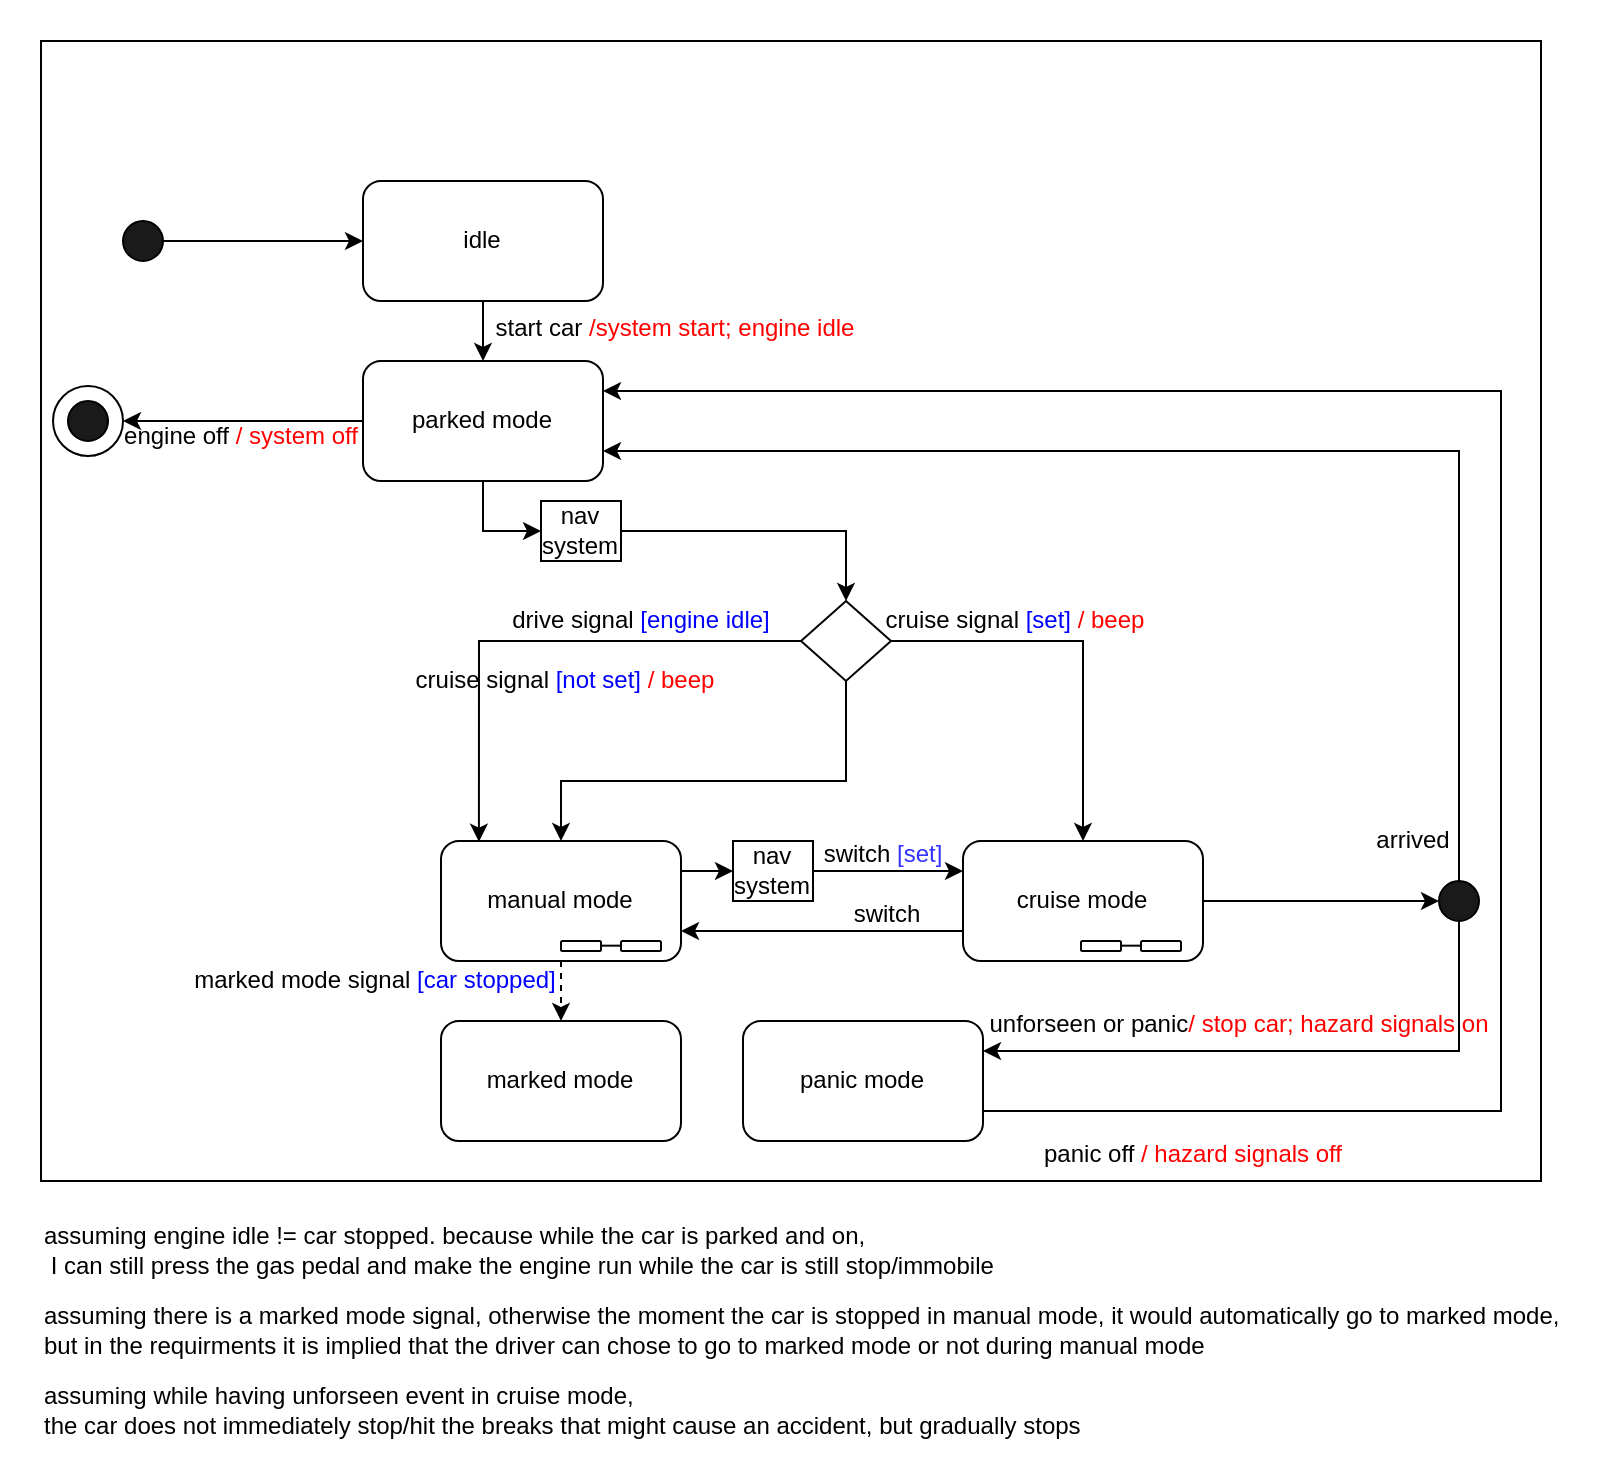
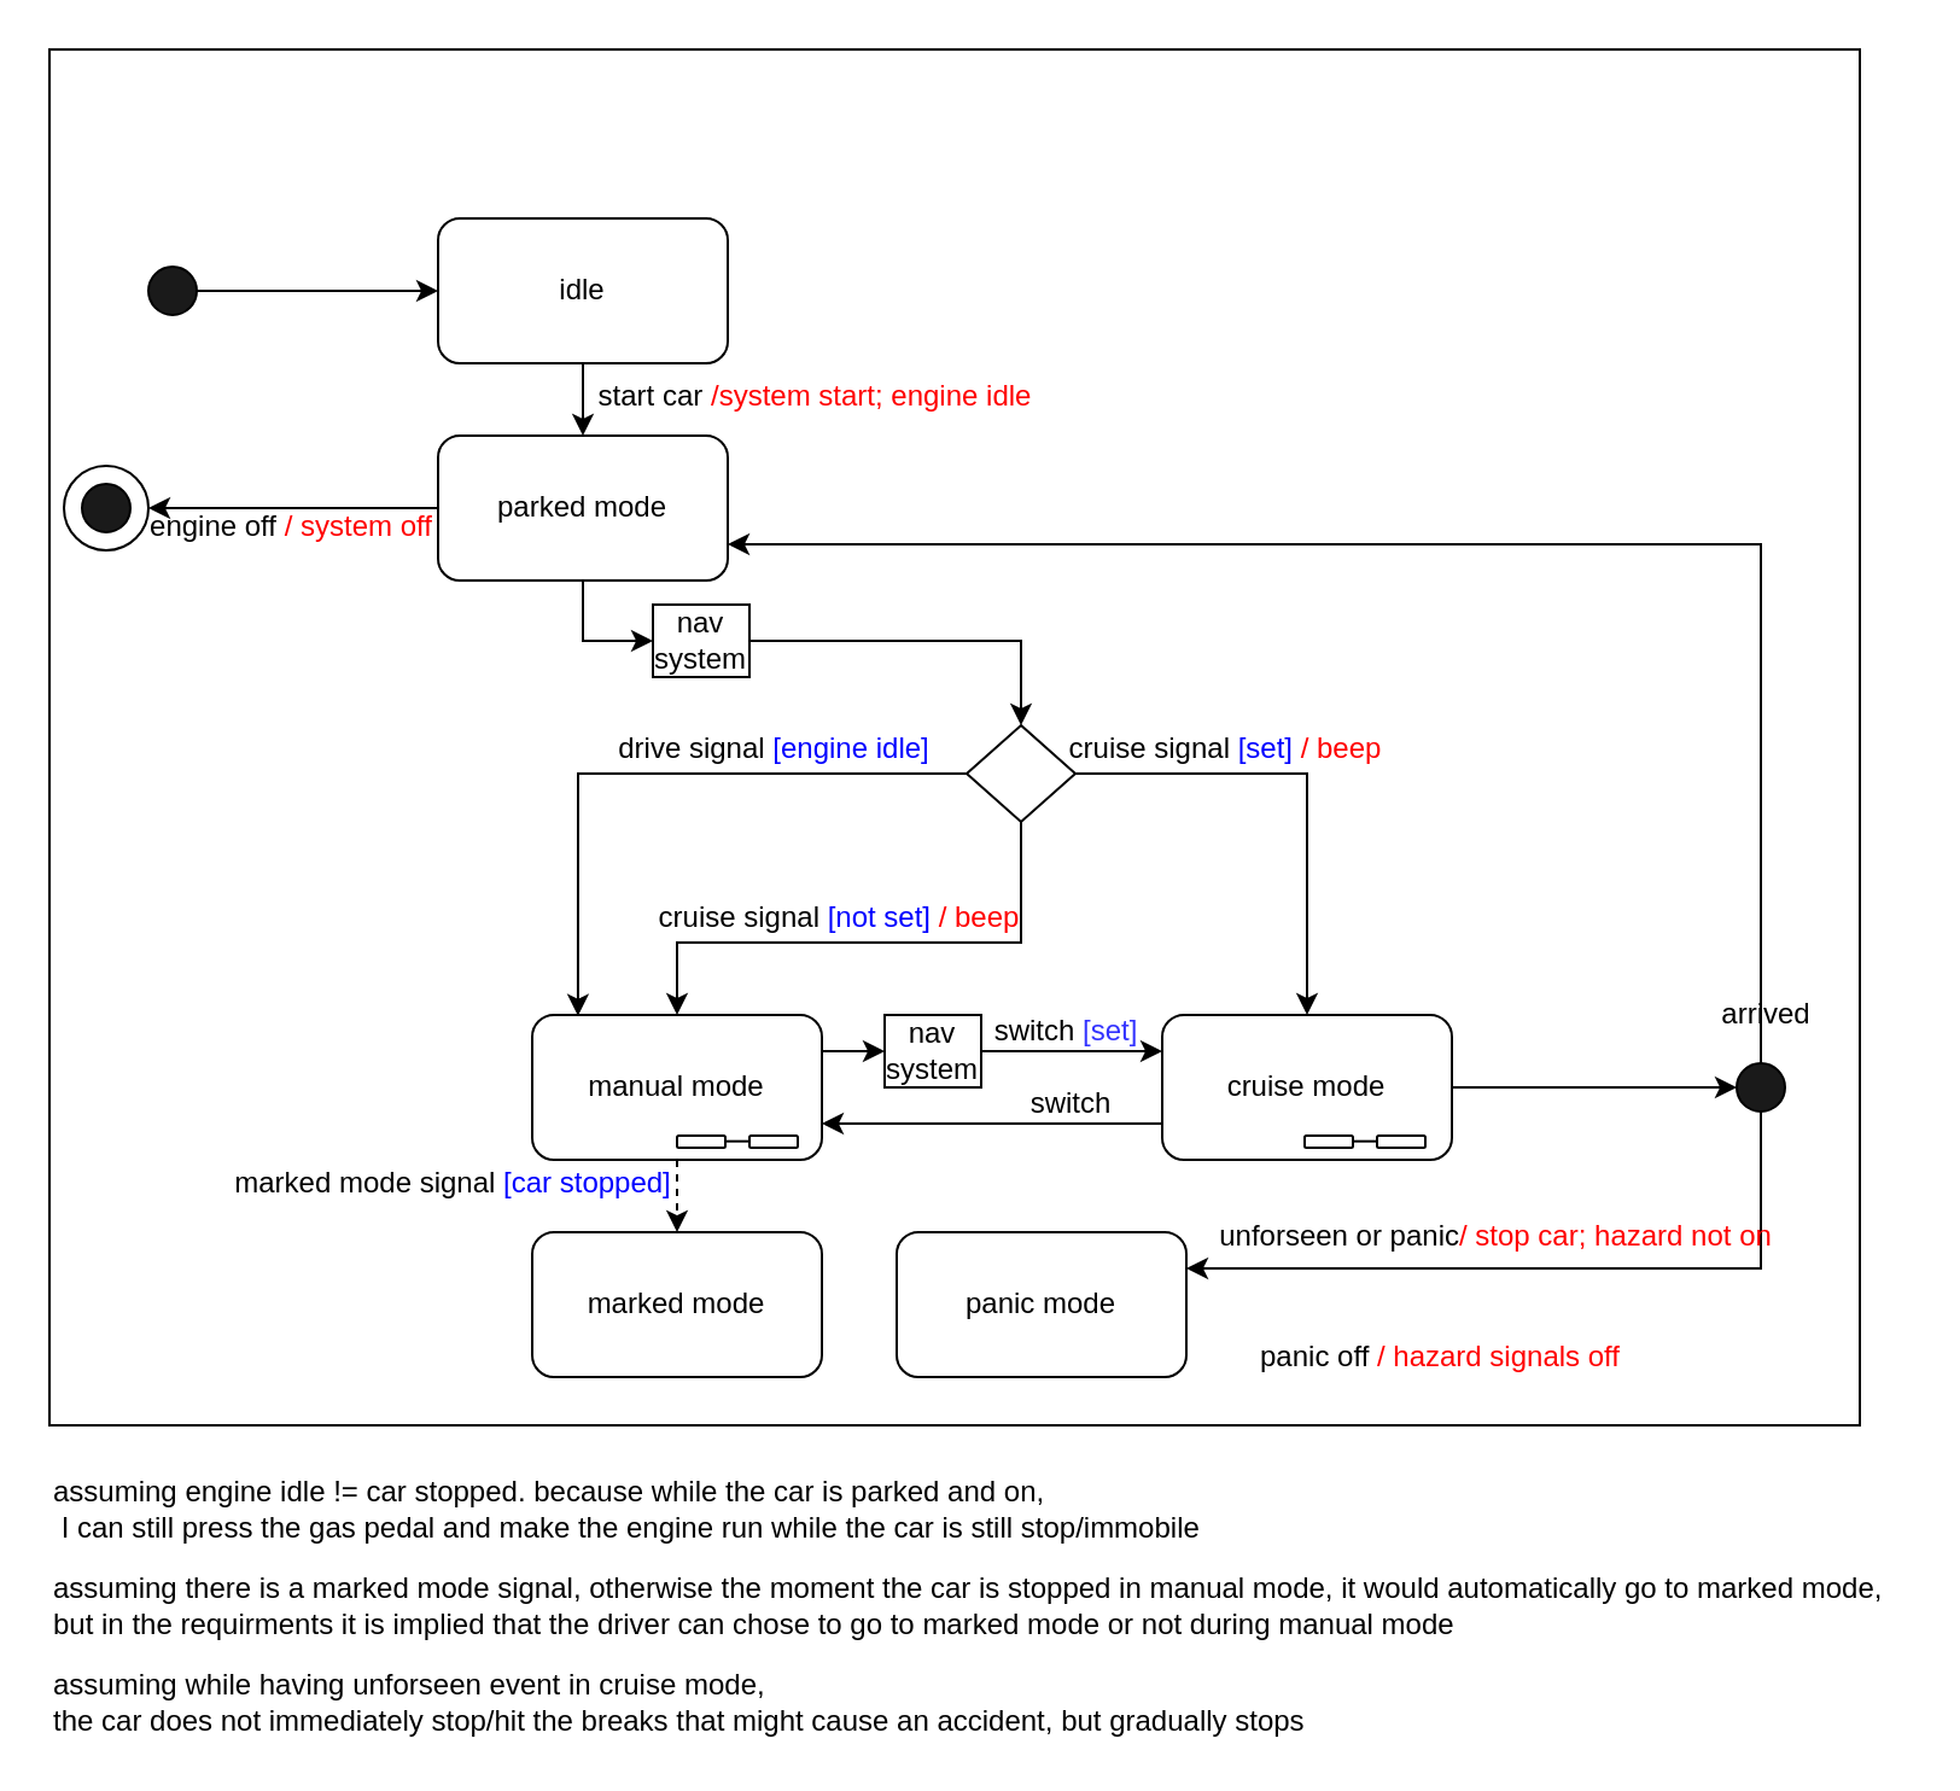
  <mxCell id="0" />
  <mxCell id="1" parent="0" />
  <mxCell id="2" value="" style="rounded=0;whiteSpace=wrap;html=1;" parent="1" vertex="1"><mxGeometry x="20" y="20" width="750" height="570" as="geometry" /></mxCell>
  <mxCell id="3" style="edgeStyle=orthogonalEdgeStyle;rounded=0;orthogonalLoop=1;jettySize=auto;html=1;exitX=1;exitY=0.5;exitDx=0;exitDy=0;entryX=0;entryY=0.5;entryDx=0;entryDy=0;" parent="1" source="4" target="6" edge="1"><mxGeometry relative="1" as="geometry" /></mxCell>
  <mxCell id="4" value="" style="ellipse;whiteSpace=wrap;html=1;aspect=fixed;fillColor=#1A1A1A;" parent="1" vertex="1"><mxGeometry x="61" y="110" width="20" height="20" as="geometry" /></mxCell>
  <mxCell id="5" style="edgeStyle=orthogonalEdgeStyle;rounded=0;orthogonalLoop=1;jettySize=auto;html=1;exitX=0.5;exitY=1;exitDx=0;exitDy=0;endArrow=classic;endFill=1;" parent="1" source="6" target="9" edge="1"><mxGeometry relative="1" as="geometry" /></mxCell>
  <mxCell id="6" value="idle" style="rounded=1;whiteSpace=wrap;html=1;" parent="1" vertex="1"><mxGeometry x="181" y="90" width="120" height="60" as="geometry" /></mxCell>
  <mxCell id="7" style="edgeStyle=orthogonalEdgeStyle;rounded=0;orthogonalLoop=1;jettySize=auto;html=1;exitX=0;exitY=0.5;exitDx=0;exitDy=0;" parent="1" source="9" target="23" edge="1"><mxGeometry relative="1" as="geometry" /></mxCell>
  <mxCell id="8" style="edgeStyle=orthogonalEdgeStyle;rounded=0;orthogonalLoop=1;jettySize=auto;html=1;exitX=0.5;exitY=1;exitDx=0;exitDy=0;entryX=0;entryY=0.5;entryDx=0;entryDy=0;endArrow=classic;endFill=1;" parent="1" source="9" target="37" edge="1"><mxGeometry relative="1" as="geometry"><Array as="points"><mxPoint x="241" y="265" /></Array></mxGeometry></mxCell>
  <mxCell id="9" value="parked mode" style="rounded=1;whiteSpace=wrap;html=1;" parent="1" vertex="1"><mxGeometry x="181" y="180" width="120" height="60" as="geometry" /></mxCell>
  <mxCell id="10" style="edgeStyle=orthogonalEdgeStyle;rounded=0;orthogonalLoop=1;jettySize=auto;html=1;exitX=0.5;exitY=1;exitDx=0;exitDy=0;entryX=0.5;entryY=0;entryDx=0;entryDy=0;dashed=1;" parent="1" source="12" target="13" edge="1"><mxGeometry relative="1" as="geometry" /></mxCell>
  <mxCell id="11" style="edgeStyle=orthogonalEdgeStyle;rounded=0;orthogonalLoop=1;jettySize=auto;html=1;exitX=1;exitY=0.25;exitDx=0;exitDy=0;endArrow=classic;endFill=1;" parent="1" source="12" target="42" edge="1"><mxGeometry relative="1" as="geometry" /></mxCell>
  <mxCell id="12" value="manual mode" style="rounded=1;whiteSpace=wrap;html=1;" parent="1" vertex="1"><mxGeometry x="220" y="420" width="120" height="60" as="geometry" /></mxCell>
  <mxCell id="13" value="marked mode" style="rounded=1;whiteSpace=wrap;html=1;" parent="1" vertex="1"><mxGeometry x="220" y="510" width="120" height="60" as="geometry" /></mxCell>
  <mxCell id="14" style="edgeStyle=orthogonalEdgeStyle;rounded=0;orthogonalLoop=1;jettySize=auto;html=1;exitX=0;exitY=0.75;exitDx=0;exitDy=0;entryX=1;entryY=0.75;entryDx=0;entryDy=0;" parent="1" source="16" target="12" edge="1"><mxGeometry relative="1" as="geometry" /></mxCell>
  <mxCell id="15" style="edgeStyle=orthogonalEdgeStyle;rounded=0;orthogonalLoop=1;jettySize=auto;html=1;exitX=1;exitY=0.5;exitDx=0;exitDy=0;entryX=0;entryY=0.5;entryDx=0;entryDy=0;" parent="1" source="16" target="35" edge="1"><mxGeometry relative="1" as="geometry" /></mxCell>
  <mxCell id="16" value="cruise mode" style="rounded=1;whiteSpace=wrap;html=1;" parent="1" vertex="1"><mxGeometry x="481" y="420" width="120" height="60" as="geometry" /></mxCell>
- <mxCell id="17" style="edgeStyle=orthogonalEdgeStyle;rounded=0;orthogonalLoop=1;jettySize=auto;html=1;exitX=1;exitY=0.75;exitDx=0;exitDy=0;entryX=1;entryY=0.25;entryDx=0;entryDy=0;endArrow=classic;endFill=1;strokeColor=#000000;" parent="1" source="18" target="9" edge="1"><mxGeometry relative="1" as="geometry"><Array as="points"><mxPoint x="750" y="555" /><mxPoint x="750" y="195" /></Array><mxPoint x="554" y="555" as="sourcePoint" /><mxPoint x="364" y="195" as="targetPoint" /></mxGeometry></mxCell>
  <mxCell id="18" value="panic mode" style="rounded=1;whiteSpace=wrap;html=1;" parent="1" vertex="1"><mxGeometry x="371" y="510" width="120" height="60" as="geometry" /></mxCell>
  <mxCell id="19" style="edgeStyle=orthogonalEdgeStyle;rounded=0;orthogonalLoop=1;jettySize=auto;html=1;exitX=0;exitY=0.5;exitDx=0;exitDy=0;entryX=0.158;entryY=0.006;entryDx=0;entryDy=0;entryPerimeter=0;" parent="1" source="39" target="12" edge="1"><mxGeometry relative="1" as="geometry"><Array as="points"><mxPoint x="239" y="320" /></Array><mxPoint x="372.929" y="267.071" as="sourcePoint" /></mxGeometry></mxCell>
  <mxCell id="20" style="edgeStyle=orthogonalEdgeStyle;rounded=0;orthogonalLoop=1;jettySize=auto;html=1;exitX=1;exitY=0.5;exitDx=0;exitDy=0;entryX=0.5;entryY=0;entryDx=0;entryDy=0;" parent="1" target="16" edge="1" source="39"><mxGeometry relative="1" as="geometry"><Array as="points"><mxPoint x="541" y="320" /></Array><mxPoint x="389" y="266.38" as="sourcePoint" /></mxGeometry></mxCell>
  <mxCell id="21" style="edgeStyle=orthogonalEdgeStyle;rounded=0;orthogonalLoop=1;jettySize=auto;html=1;exitX=0.5;exitY=0;exitDx=0;exitDy=0;entryX=1;entryY=0.75;entryDx=0;entryDy=0;endArrow=classic;endFill=1;strokeColor=#000000;" parent="1" source="35" target="9" edge="1"><mxGeometry relative="1" as="geometry"><mxPoint x="734" y="350" as="sourcePoint" /><Array as="points"><mxPoint x="729" y="225" /></Array><mxPoint x="364" y="225" as="targetPoint" /></mxGeometry></mxCell>
  <mxCell id="22" style="edgeStyle=orthogonalEdgeStyle;rounded=0;orthogonalLoop=1;jettySize=auto;html=1;exitX=0.5;exitY=1;exitDx=0;exitDy=0;entryX=1;entryY=0.25;entryDx=0;entryDy=0;endArrow=classic;endFill=1;strokeColor=#000000;" parent="1" source="35" target="18" edge="1"><mxGeometry relative="1" as="geometry"><mxPoint x="734" y="400" as="sourcePoint" /><Array as="points"><mxPoint x="729" y="525" /></Array><mxPoint x="554" y="525" as="targetPoint" /></mxGeometry></mxCell>
  <mxCell id="23" value="" style="ellipse;whiteSpace=wrap;html=1;aspect=fixed;fillColor=#FFFFFF;" parent="1" vertex="1"><mxGeometry x="26" y="192.5" width="35" height="35" as="geometry" /></mxCell>
  <mxCell id="24" value="" style="ellipse;whiteSpace=wrap;html=1;aspect=fixed;fillColor=#1A1A1A;" parent="1" vertex="1"><mxGeometry x="33.5" y="200" width="20" height="20" as="geometry" /></mxCell>
  <mxCell id="25" value="engine off &lt;font color=&quot;#ff0000&quot;&gt;/ system off&lt;/font&gt;" style="text;html=1;align=center;verticalAlign=middle;resizable=0;points=[];autosize=1;" parent="1" vertex="1"><mxGeometry x="54.5" y="207.5" width="130" height="20" as="geometry" /></mxCell>
  <mxCell id="26" value="start car&amp;nbsp;&lt;font color=&quot;#ff0000&quot;&gt;/system start; engine idle&lt;/font&gt;" style="text;html=1;align=center;verticalAlign=middle;resizable=0;points=[];autosize=1;" parent="1" vertex="1"><mxGeometry x="242" y="154" width="190" height="20" as="geometry" /></mxCell>
  <mxCell id="27" value="drive signal &lt;font color=&quot;#0000ff&quot;&gt;[engine idle]&lt;/font&gt;" style="text;html=1;align=center;verticalAlign=middle;resizable=0;points=[];autosize=1;" parent="1" vertex="1"><mxGeometry x="250" y="300" width="140" height="20" as="geometry" /></mxCell>
  <mxCell id="28" value="cruise signal &lt;font color=&quot;#0000ff&quot;&gt;[set]&lt;/font&gt;&lt;font color=&quot;#3399ff&quot;&gt; &lt;/font&gt;&lt;font color=&quot;#ff0000&quot;&gt;/ beep&lt;/font&gt;" style="text;html=1;align=center;verticalAlign=middle;resizable=0;points=[];autosize=1;" parent="1" vertex="1"><mxGeometry x="432" y="300" width="150" height="20" as="geometry" /></mxCell>
  <mxCell id="29" value="marked mode signal&amp;nbsp;&lt;font color=&quot;#0000ff&quot;&gt;[car stopped]&lt;/font&gt;" style="text;html=1;align=center;verticalAlign=middle;resizable=0;points=[];autosize=1;" parent="1" vertex="1"><mxGeometry x="87" y="480" width="200" height="20" as="geometry" /></mxCell>
  <mxCell id="30" value="switch&lt;font color=&quot;#3333ff&quot;&gt; [set]&lt;/font&gt;" style="text;html=1;align=center;verticalAlign=middle;resizable=0;points=[];autosize=1;" parent="1" vertex="1"><mxGeometry x="406" y="417" width="70" height="20" as="geometry" /></mxCell>
  <mxCell id="31" value="switch" style="text;html=1;align=center;verticalAlign=middle;resizable=0;points=[];autosize=1;" parent="1" vertex="1"><mxGeometry x="418" y="447" width="50" height="20" as="geometry" /></mxCell>
- <mxCell id="32" value="arrived" style="text;html=1;align=center;verticalAlign=middle;resizable=0;points=[];autosize=1;" parent="1" vertex="1"><mxGeometry x="681" y="410" width="50" height="20" as="geometry" /></mxCell>
- <mxCell id="33" value="unforseen or panic&lt;font color=&quot;#ff0000&quot;&gt;/ stop car; hazard signals on&lt;/font&gt;" style="text;html=1;align=center;verticalAlign=middle;resizable=0;points=[];autosize=1;" parent="1" vertex="1"><mxGeometry x="484" y="502" width="270" height="20" as="geometry" /></mxCell>
- <mxCell id="34" value="panic off &lt;font color=&quot;#ff0000&quot;&gt;/ hazard signals off&lt;/font&gt;" style="text;html=1;align=center;verticalAlign=middle;resizable=0;points=[];autosize=1;" parent="1" vertex="1"><mxGeometry x="516" y="567" width="160" height="20" as="geometry" /></mxCell>
+ <mxCell id="32" value="arrived" style="text;html=1;align=center;verticalAlign=middle;resizable=0;points=[];autosize=1;" parent="1" vertex="1"><mxGeometry x="706" y="410" width="50" height="20" as="geometry" /></mxCell>
+ <mxCell id="33" value="unforseen or panic&lt;font color=&quot;#ff0000&quot;&gt;/ stop car; hazard not on&lt;/font&gt;" style="text;html=1;align=center;verticalAlign=middle;resizable=0;points=[];autosize=1;" parent="1" vertex="1"><mxGeometry x="484" y="502" width="270" height="20" as="geometry" /></mxCell>
+ <mxCell id="34" value="panic off &lt;font color=&quot;#ff0000&quot;&gt;/ hazard signals off&lt;/font&gt;" style="text;html=1;align=center;verticalAlign=middle;resizable=0;points=[];autosize=1;" parent="1" vertex="1"><mxGeometry x="516" y="552" width="160" height="20" as="geometry" /></mxCell>
  <mxCell id="35" value="" style="ellipse;whiteSpace=wrap;html=1;aspect=fixed;fillColor=#1A1A1A;" parent="1" vertex="1"><mxGeometry x="719" y="440" width="20" height="20" as="geometry" /></mxCell>
  <mxCell id="36" style="edgeStyle=orthogonalEdgeStyle;rounded=0;orthogonalLoop=1;jettySize=auto;html=1;exitX=1;exitY=0.5;exitDx=0;exitDy=0;entryX=0.5;entryY=0;entryDx=0;entryDy=0;endArrow=classic;endFill=1;" parent="1" source="37" target="39" edge="1"><mxGeometry relative="1" as="geometry" /></mxCell>
  <mxCell id="37" value="nav system" style="rounded=0;whiteSpace=wrap;html=1;" parent="1" vertex="1"><mxGeometry x="270" y="250" width="40" height="30" as="geometry" /></mxCell>
  <mxCell id="38" style="edgeStyle=orthogonalEdgeStyle;rounded=0;orthogonalLoop=1;jettySize=auto;html=1;exitX=0.5;exitY=1;exitDx=0;exitDy=0;entryX=0.5;entryY=0;entryDx=0;entryDy=0;" parent="1" source="39" target="12" edge="1"><mxGeometry relative="1" as="geometry"><Array as="points"><mxPoint x="422" y="390" /><mxPoint x="280" y="390" /></Array></mxGeometry></mxCell>
  <mxCell id="39" value="" style="rhombus;whiteSpace=wrap;html=1;" parent="1" vertex="1"><mxGeometry x="400" y="300" width="45" height="40" as="geometry" /></mxCell>
- <mxCell id="40" value="cruise signal &lt;font color=&quot;#0000ff&quot;&gt;[not set] &lt;/font&gt;&lt;font color=&quot;#ff0000&quot;&gt;/ beep&lt;/font&gt;" style="text;html=1;align=center;verticalAlign=middle;resizable=0;points=[];autosize=1;" parent="1" vertex="1"><mxGeometry x="197" y="330" width="170" height="20" as="geometry" /></mxCell>
+ <mxCell id="40" value="cruise signal &lt;font color=&quot;#0000ff&quot;&gt;[not set] &lt;/font&gt;&lt;font color=&quot;#ff0000&quot;&gt;/ beep&lt;/font&gt;" style="text;html=1;align=center;verticalAlign=middle;resizable=0;points=[];autosize=1;" parent="1" vertex="1"><mxGeometry x="262" y="370" width="170" height="20" as="geometry" /></mxCell>
  <mxCell id="41" style="edgeStyle=orthogonalEdgeStyle;rounded=0;orthogonalLoop=1;jettySize=auto;html=1;exitX=1;exitY=0.5;exitDx=0;exitDy=0;entryX=0;entryY=0.25;entryDx=0;entryDy=0;endArrow=classic;endFill=1;" parent="1" source="42" target="16" edge="1"><mxGeometry relative="1" as="geometry" /></mxCell>
  <mxCell id="42" value="nav system" style="rounded=0;whiteSpace=wrap;html=1;" parent="1" vertex="1"><mxGeometry x="366" y="420" width="40" height="30" as="geometry" /></mxCell>
  <mxCell id="43" value="assuming engine idle != car stopped. because while the car is parked and on,&lt;br&gt;&amp;nbsp;I can still press the gas pedal and make the engine run while the car is still stop/immobile" style="text;html=1;align=left;verticalAlign=middle;resizable=0;points=[];autosize=1;" parent="1" vertex="1"><mxGeometry x="20" y="610" width="490" height="30" as="geometry" /></mxCell>
  <mxCell id="44" value="assuming there is a marked mode signal, otherwise the moment the car is stopped in manual mode, it would automatically go to marked mode, &lt;br&gt;but in the requirments it is implied that the driver can chose to go to marked mode or not during manual mode" style="text;html=1;align=left;verticalAlign=middle;resizable=0;points=[];autosize=1;" parent="1" vertex="1"><mxGeometry x="20" y="650" width="770" height="30" as="geometry" /></mxCell>
  <mxCell id="45" value="assuming while having unforseen event in cruise mode, &lt;br&gt;&lt;div&gt;&lt;span&gt;the car does not immediately stop/hit the breaks that might cause an accident, but gradually stops&lt;/span&gt;&lt;/div&gt;" style="text;html=1;align=left;verticalAlign=middle;resizable=0;points=[];autosize=1;" parent="1" vertex="1"><mxGeometry x="20" y="690" width="530" height="30" as="geometry" /></mxCell>
  <mxCell id="46" style="edgeStyle=orthogonalEdgeStyle;rounded=0;orthogonalLoop=1;jettySize=auto;html=1;exitX=0;exitY=0.5;exitDx=0;exitDy=0;entryX=1;entryY=0.5;entryDx=0;entryDy=0;endArrow=none;endFill=0;" parent="1" edge="1"><mxGeometry relative="1" as="geometry"><mxPoint x="570" y="472.33" as="sourcePoint" /><mxPoint x="560" y="472.33" as="targetPoint" /></mxGeometry></mxCell>
  <mxCell id="47" value="" style="rounded=1;whiteSpace=wrap;html=1;" parent="1" vertex="1"><mxGeometry x="540" y="470" width="20" height="5" as="geometry" /></mxCell>
  <mxCell id="48" value="" style="rounded=1;whiteSpace=wrap;html=1;" parent="1" vertex="1"><mxGeometry x="570" y="470" width="20" height="5" as="geometry" /></mxCell>
  <mxCell id="49" value="" style="rounded=1;whiteSpace=wrap;html=1;" parent="1" vertex="1"><mxGeometry x="280" y="470" width="20" height="5" as="geometry" /></mxCell>
  <mxCell id="50" style="edgeStyle=orthogonalEdgeStyle;rounded=0;orthogonalLoop=1;jettySize=auto;html=1;exitX=0;exitY=0.5;exitDx=0;exitDy=0;entryX=1;entryY=0.5;entryDx=0;entryDy=0;endArrow=none;endFill=0;" parent="1" edge="1"><mxGeometry relative="1" as="geometry"><mxPoint x="310" y="472.33" as="sourcePoint" /><mxPoint x="300" y="472.33" as="targetPoint" /></mxGeometry></mxCell>
  <mxCell id="51" value="" style="rounded=1;whiteSpace=wrap;html=1;" parent="1" vertex="1"><mxGeometry x="310" y="470" width="20" height="5" as="geometry" /></mxCell>
